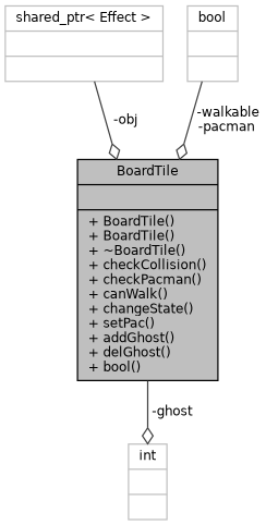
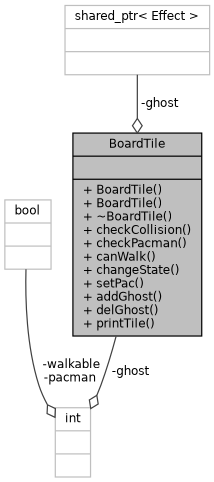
  digraph {
    node [color=grey75 fillcolor=white fontname=Helvetica fontsize=10 shape=record style=filled]
    edge [arrowhead=odiamond color=grey25 fontname=Helvetica fontsize=10 labelfontname=Helvetica labelfontsize=10 style=solid]
-   n1 [color=black fillcolor=grey75 fontcolor=black height=0.2 label="{BoardTile\n||+ BoardTile()\l+ BoardTile()\l+ ~BoardTile()\l+ checkCollision()\l+ checkPacman()\l+ canWalk()\l+ changeState()\l+ setPac()\l+ addGhost()\l+ delGhost()\l+ bool()\l}" width=0.4]
+   n1 [color=black fillcolor=grey75 fontcolor=black height=0.2 label="{BoardTile\n||+ BoardTile()\l+ BoardTile()\l+ ~BoardTile()\l+ checkCollision()\l+ checkPacman()\l+ canWalk()\l+ changeState()\l+ setPac()\l+ addGhost()\l+ delGhost()\l+ printTile()\l}" width=0.4]
    n2 [height=0.2 label="{int\n||}" width=0.4]
    n3 [height=0.2 label="{shared_ptr\< Effect \>\n||}" width=0.4]
    n4 [height=0.2 label="{bool\n||}" width=0.4]
    n1 -> n2 [label=" -ghost"]
-   n3 -> n1 [label=" -obj"]
-   n4 -> n1 [label=" -walkable\n-pacman"]
+   n3 -> n1 [label=" -ghost"]
+   n4 -> n2 [label=" -walkable\n-pacman"]
  }
